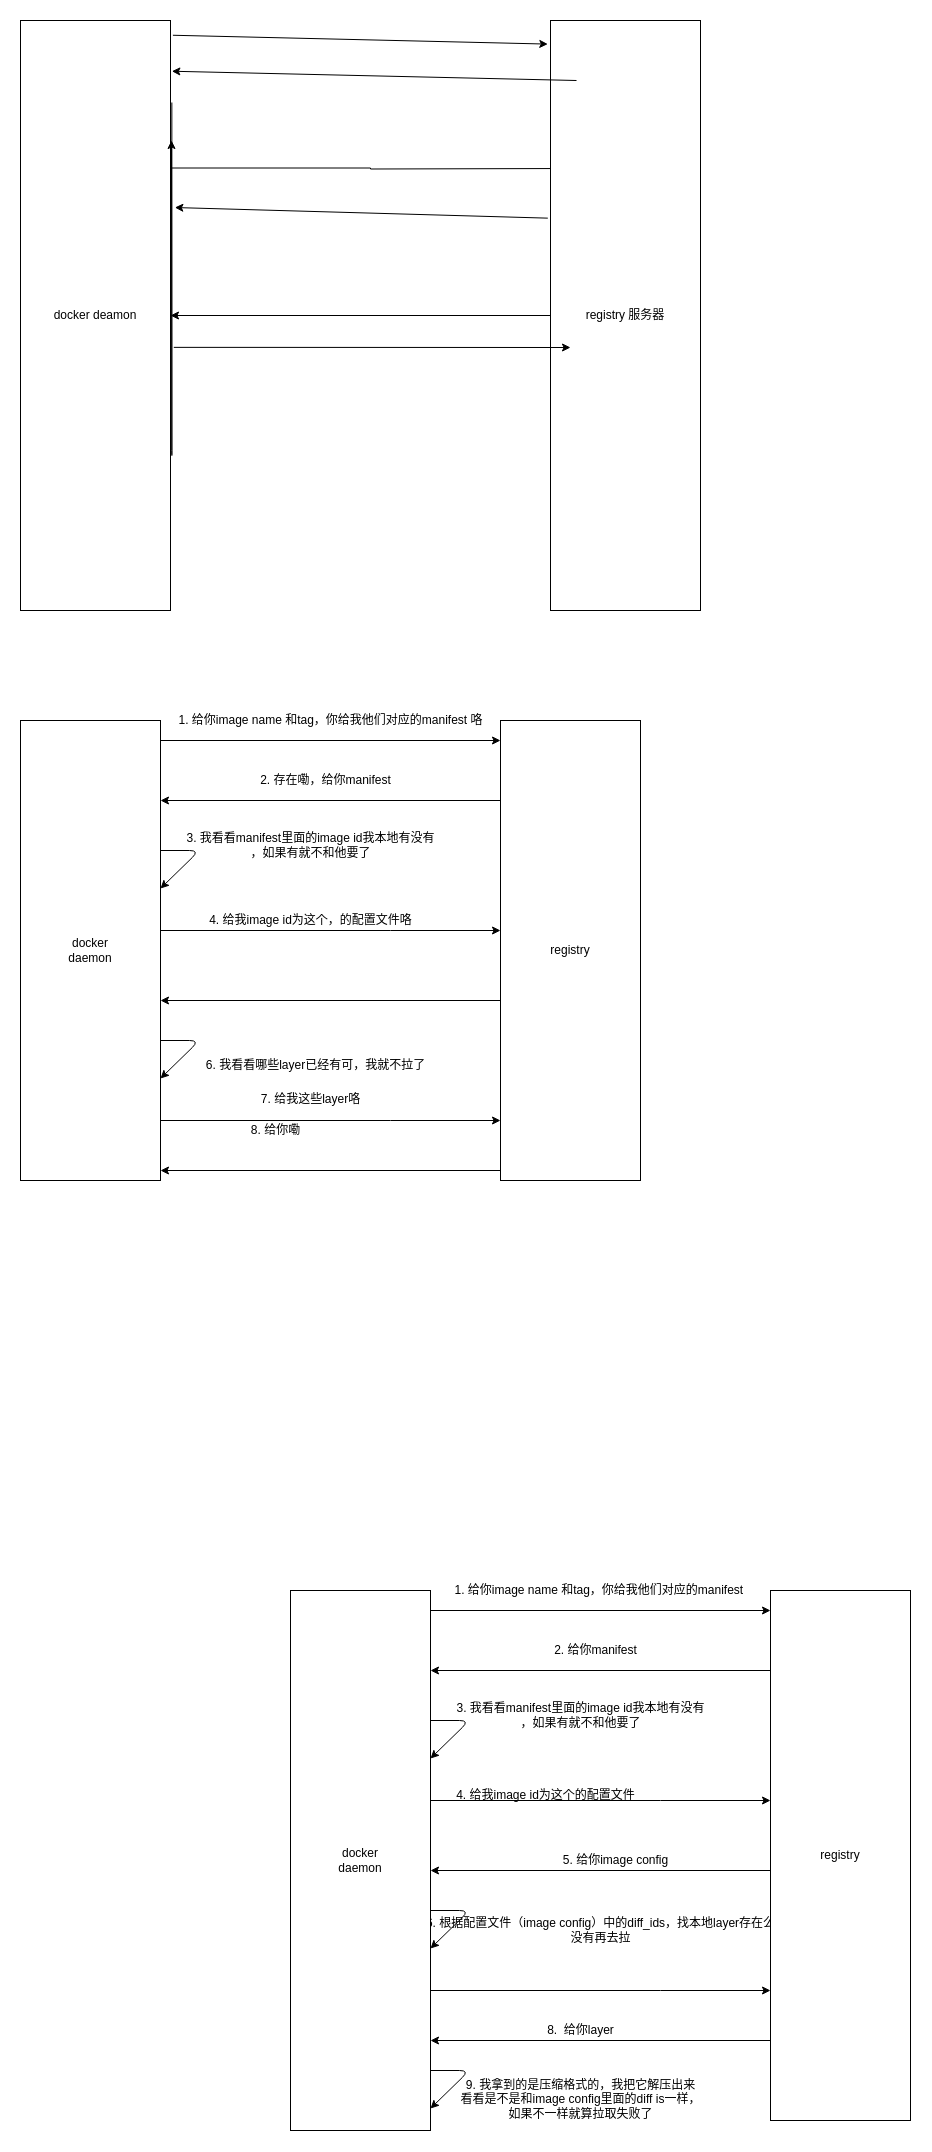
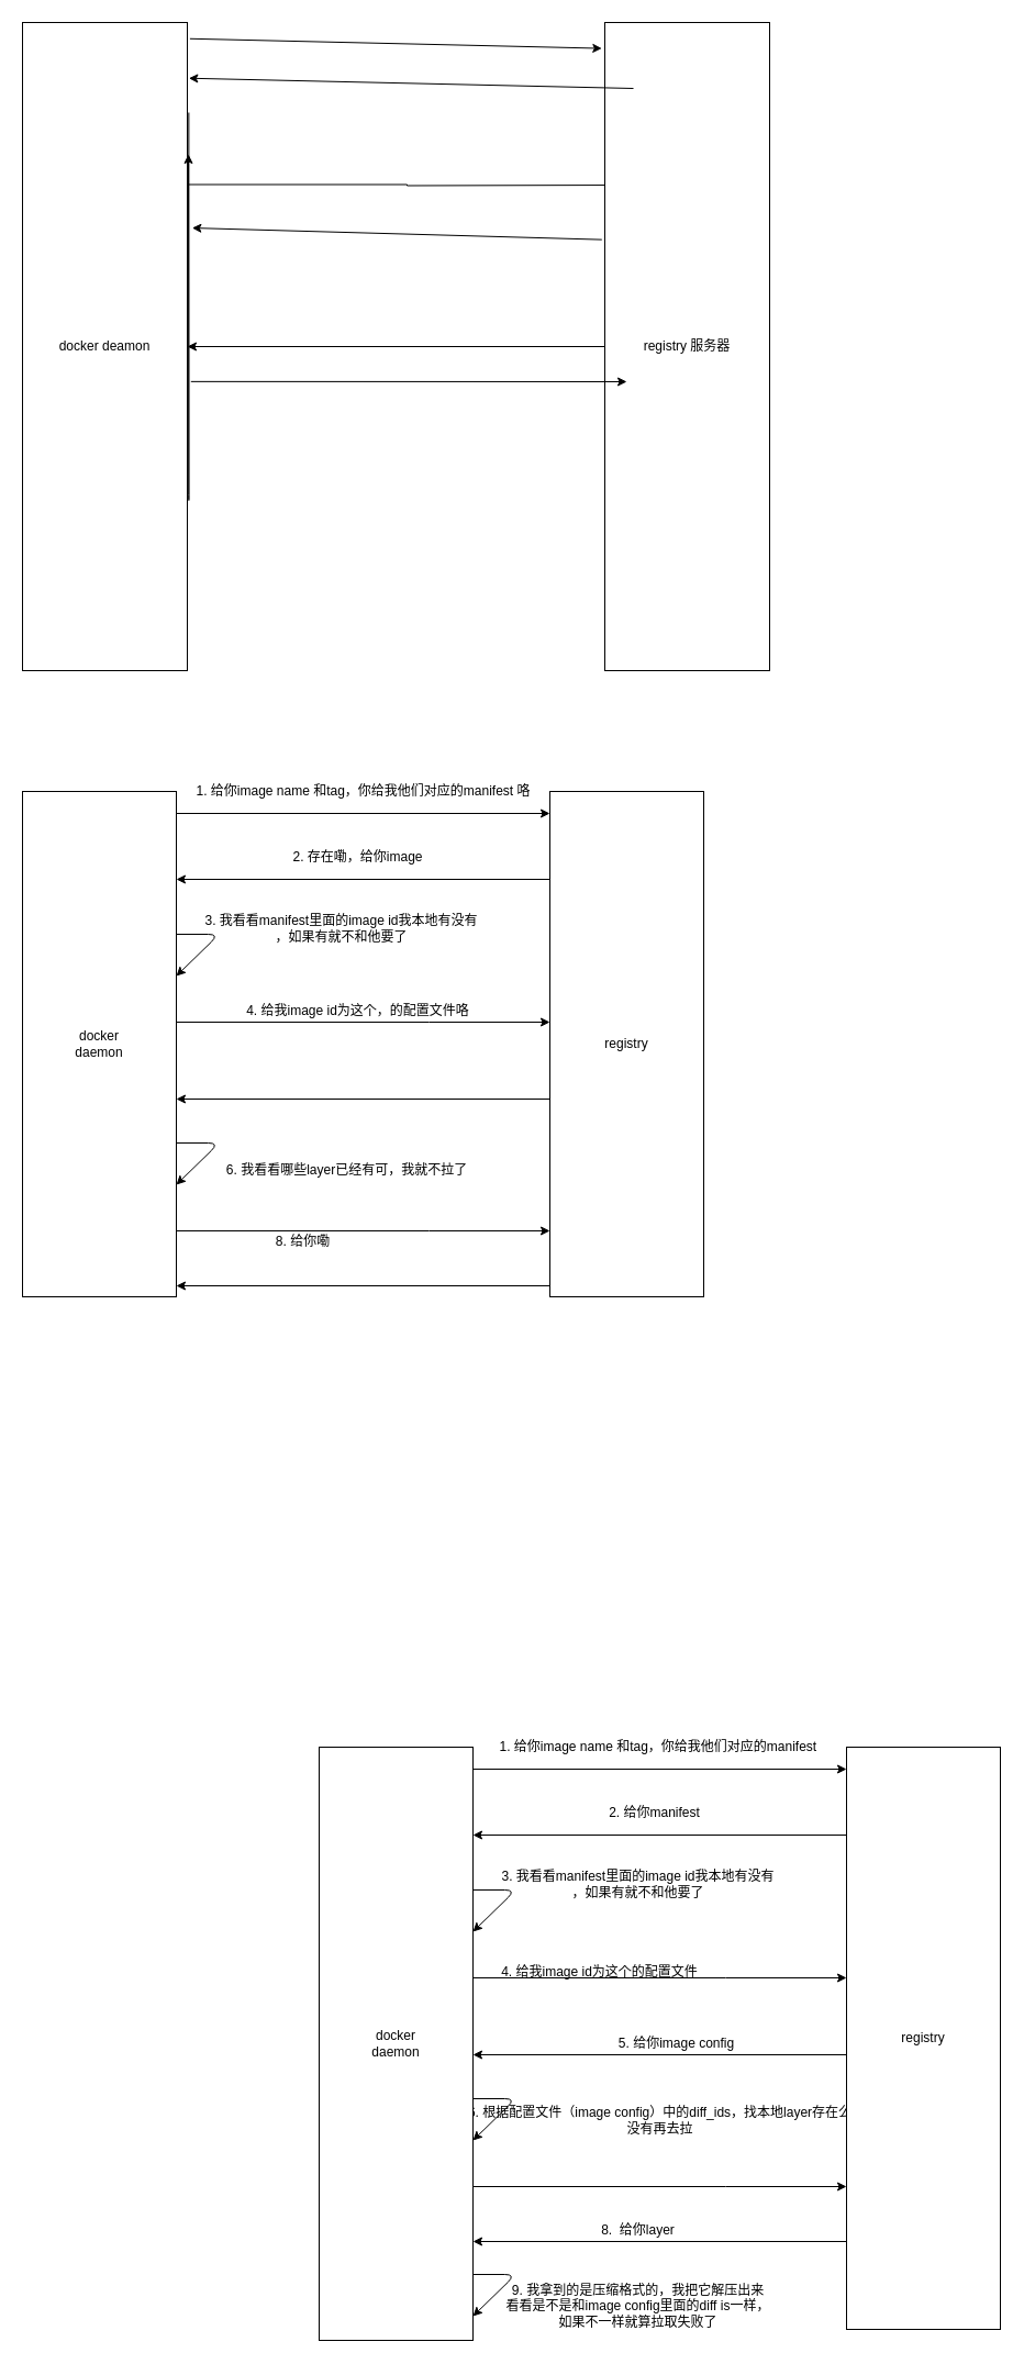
  <mxCell id="0" />
  <mxCell id="1" parent="0" />
  <mxCell id="2" style="edgeStyle=orthogonalEdgeStyle;rounded=0;orthogonalLoop=1;jettySize=auto;html=1;exitX=1;exitY=0.25;exitDx=0;exitDy=0;" edge="1" parent="1" source="3"><mxGeometry relative="1" as="geometry"><mxPoint x="570" y="168" as="targetPoint" /></mxGeometry></mxCell>
  <mxCell id="3" value="docker deamon" style="rounded=0;whiteSpace=wrap;html=1;" vertex="1" parent="1"><mxGeometry x="20" y="20" width="150" height="590" as="geometry" /></mxCell>
  <mxCell id="4" value="" style="edgeStyle=orthogonalEdgeStyle;rounded=0;orthogonalLoop=1;jettySize=auto;html=1;entryX=1;entryY=0.5;entryDx=0;entryDy=0;" edge="1" parent="1" source="5" target="3"><mxGeometry relative="1" as="geometry"><mxPoint x="470" y="315" as="targetPoint" /></mxGeometry></mxCell>
  <mxCell id="5" value="registry 服务器" style="rounded=0;whiteSpace=wrap;html=1;" vertex="1" parent="1"><mxGeometry x="550" y="20" width="150" height="590" as="geometry" /></mxCell>
  <mxCell id="6" value="" style="endArrow=classic;html=1;exitX=1.016;exitY=0.025;exitDx=0;exitDy=0;exitPerimeter=0;entryX=-0.018;entryY=0.04;entryDx=0;entryDy=0;entryPerimeter=0;" edge="1" parent="1" source="3" target="5"><mxGeometry width="50" height="50" relative="1" as="geometry"><mxPoint x="200" y="80" as="sourcePoint" /><mxPoint x="250" y="30" as="targetPoint" /></mxGeometry></mxCell>
  <mxCell id="7" value="1. 给你image name 和tag，你给我他们对应的manifest 咯" style="text;html=1;align=center;verticalAlign=middle;resizable=0;points=[];;autosize=1;" vertex="1" parent="1"><mxGeometry x="155" y="710" width="350" height="20" as="geometry" /></mxCell>
  <mxCell id="8" value="" style="endArrow=classic;html=1;entryX=1.009;entryY=0.086;entryDx=0;entryDy=0;entryPerimeter=0;" edge="1" parent="1" target="3"><mxGeometry width="50" height="50" relative="1" as="geometry"><mxPoint x="576" y="80" as="sourcePoint" /><mxPoint x="190" y="80" as="targetPoint" /></mxGeometry></mxCell>
- <mxCell id="9" value="2. 存在嘞，给你manifest" style="text;html=1;align=center;verticalAlign=middle;resizable=0;points=[];;autosize=1;" vertex="1" parent="1"><mxGeometry x="245" y="770" width="160" height="20" as="geometry" /></mxCell>
+ <mxCell id="9" value="2. 存在嘞，给你image" style="text;html=1;align=center;verticalAlign=middle;resizable=0;points=[];;autosize=1;" vertex="1" parent="1"><mxGeometry x="245" y="770" width="160" height="20" as="geometry" /></mxCell>
  <mxCell id="10" value="" style="edgeStyle=elbowEdgeStyle;elbow=vertical;endArrow=classic;html=1;exitX=1.009;exitY=0.139;exitDx=0;exitDy=0;exitPerimeter=0;" edge="1" parent="1" source="3"><mxGeometry width="50" height="50" relative="1" as="geometry"><mxPoint x="210" y="140" as="sourcePoint" /><mxPoint x="171" y="140" as="targetPoint" /><Array as="points"><mxPoint x="200" y="460" /><mxPoint x="210" y="102" /><mxPoint x="250" y="102" /></Array></mxGeometry></mxCell>
  <mxCell id="11" value="3. 我看看manifest里面的image id我本地有没有&lt;br&gt;，如果有就不和他要了" style="text;html=1;align=center;verticalAlign=middle;resizable=0;points=[];;autosize=1;" vertex="1" parent="1"><mxGeometry x="165" y="830" width="290" height="30" as="geometry" /></mxCell>
- <mxCell id="12" value="4. 给我image id为这个，的配置文件咯" style="text;html=1;align=center;verticalAlign=middle;resizable=0;points=[];;autosize=1;" vertex="1" parent="1"><mxGeometry x="190" y="910" width="240" height="20" as="geometry" /></mxCell>
+ <mxCell id="12" value="4. 给我image id为这个，的配置文件咯" style="text;html=1;align=center;verticalAlign=middle;resizable=0;points=[];;autosize=1;" vertex="1" parent="1"><mxGeometry x="205" y="910" width="240" height="20" as="geometry" /></mxCell>
  <mxCell id="13" value="" style="endArrow=classic;html=1;exitX=-0.018;exitY=0.335;exitDx=0;exitDy=0;exitPerimeter=0;entryX=1.029;entryY=0.317;entryDx=0;entryDy=0;entryPerimeter=0;" edge="1" parent="1" source="5" target="3"><mxGeometry width="50" height="50" relative="1" as="geometry"><mxPoint x="320" y="280" as="sourcePoint" /><mxPoint x="370" y="230" as="targetPoint" /></mxGeometry></mxCell>
  <mxCell id="14" value="" style="edgeStyle=elbowEdgeStyle;elbow=vertical;endArrow=classic;html=1;exitX=1.009;exitY=0.139;exitDx=0;exitDy=0;exitPerimeter=0;" edge="1" parent="1"><mxGeometry width="50" height="50" relative="1" as="geometry"><mxPoint x="160" y="850" as="sourcePoint" /><mxPoint x="160" y="888" as="targetPoint" /><Array as="points"><mxPoint x="199" y="850" /><mxPoint x="239" y="850" /></Array></mxGeometry></mxCell>
  <mxCell id="15" value="6. 我看看哪些layer已经有可，我就不拉了" style="text;html=1;align=center;verticalAlign=middle;resizable=0;points=[];;autosize=1;" vertex="1" parent="1"><mxGeometry x="185" y="1055" width="260" height="20" as="geometry" /></mxCell>
  <mxCell id="16" value="" style="endArrow=classic;html=1;exitX=1.022;exitY=0.554;exitDx=0;exitDy=0;exitPerimeter=0;" edge="1" parent="1" source="3"><mxGeometry width="50" height="50" relative="1" as="geometry"><mxPoint x="220" y="380" as="sourcePoint" /><mxPoint x="570" y="347" as="targetPoint" /></mxGeometry></mxCell>
- <mxCell id="17" value="7. 给我这些layer咯" style="text;html=1;align=center;verticalAlign=middle;resizable=0;points=[];;autosize=1;" vertex="1" parent="1"><mxGeometry x="245" y="1089" width="130" height="20" as="geometry" /></mxCell>
  <mxCell id="18" value="" style="edgeStyle=orthogonalEdgeStyle;rounded=0;orthogonalLoop=1;jettySize=auto;html=1;" edge="1" parent="1" source="19" target="21"><mxGeometry relative="1" as="geometry"><Array as="points"><mxPoint x="390" y="930" /><mxPoint x="390" y="930" /></Array></mxGeometry></mxCell>
  <mxCell id="19" value="docker&lt;br&gt;daemon" style="rounded=0;whiteSpace=wrap;html=1;" vertex="1" parent="1"><mxGeometry x="20" y="720" width="140" height="460" as="geometry" /></mxCell>
  <mxCell id="20" value="" style="edgeStyle=orthogonalEdgeStyle;rounded=0;orthogonalLoop=1;jettySize=auto;html=1;" edge="1" parent="1" source="21"><mxGeometry relative="1" as="geometry"><mxPoint x="160" y="800" as="targetPoint" /><Array as="points"><mxPoint x="160" y="800" /></Array></mxGeometry></mxCell>
  <mxCell id="21" value="registry" style="rounded=0;whiteSpace=wrap;html=1;" vertex="1" parent="1"><mxGeometry x="500" y="720" width="140" height="460" as="geometry" /></mxCell>
  <mxCell id="22" value="" style="edgeStyle=orthogonalEdgeStyle;rounded=0;orthogonalLoop=1;jettySize=auto;html=1;" edge="1" parent="1"><mxGeometry relative="1" as="geometry"><mxPoint x="160" y="740" as="sourcePoint" /><mxPoint x="500" y="740" as="targetPoint" /></mxGeometry></mxCell>
  <mxCell id="23" value="" style="edgeStyle=orthogonalEdgeStyle;rounded=0;orthogonalLoop=1;jettySize=auto;html=1;" edge="1" parent="1"><mxGeometry relative="1" as="geometry"><mxPoint x="500" y="1000" as="sourcePoint" /><mxPoint x="160" y="1000" as="targetPoint" /><Array as="points"><mxPoint x="160" y="1000" /></Array></mxGeometry></mxCell>
  <mxCell id="24" value="" style="edgeStyle=elbowEdgeStyle;elbow=vertical;endArrow=classic;html=1;exitX=1.009;exitY=0.139;exitDx=0;exitDy=0;exitPerimeter=0;" edge="1" parent="1"><mxGeometry width="50" height="50" relative="1" as="geometry"><mxPoint x="160" y="1040" as="sourcePoint" /><mxPoint x="160" y="1078" as="targetPoint" /><Array as="points"><mxPoint x="199" y="1040" /><mxPoint x="239" y="1040" /></Array></mxGeometry></mxCell>
  <mxCell id="25" value="" style="edgeStyle=orthogonalEdgeStyle;rounded=0;orthogonalLoop=1;jettySize=auto;html=1;" edge="1" parent="1"><mxGeometry relative="1" as="geometry"><mxPoint x="160" y="1120" as="sourcePoint" /><mxPoint x="500" y="1120" as="targetPoint" /><Array as="points"><mxPoint x="390" y="1120" /><mxPoint x="390" y="1120" /></Array></mxGeometry></mxCell>
  <mxCell id="26" value="" style="edgeStyle=orthogonalEdgeStyle;rounded=0;orthogonalLoop=1;jettySize=auto;html=1;" edge="1" parent="1"><mxGeometry relative="1" as="geometry"><mxPoint x="500" y="1170" as="sourcePoint" /><mxPoint x="160" y="1170" as="targetPoint" /><Array as="points"><mxPoint x="160" y="1170" /></Array></mxGeometry></mxCell>
  <mxCell id="27" value="8. 给你嘞" style="text;html=1;align=center;verticalAlign=middle;resizable=0;points=[];;autosize=1;" vertex="1" parent="1"><mxGeometry x="240" y="1120" width="70" height="20" as="geometry" /></mxCell>
  <mxCell id="28" value="1. 给你image name 和tag，你给我他们对应的manifest&amp;nbsp;" style="text;html=1;align=center;verticalAlign=middle;resizable=0;points=[];;autosize=1;" vertex="1" parent="1"><mxGeometry x="430" y="1580" width="340" height="20" as="geometry" /></mxCell>
  <mxCell id="29" value="2. 给你manifest" style="text;html=1;align=center;verticalAlign=middle;resizable=0;points=[];;autosize=1;" vertex="1" parent="1"><mxGeometry x="540" y="1640" width="110" height="20" as="geometry" /></mxCell>
  <mxCell id="30" value="3. 我看看manifest里面的image id我本地有没有&lt;br&gt;，如果有就不和他要了" style="text;html=1;align=center;verticalAlign=middle;resizable=0;points=[];;autosize=1;" vertex="1" parent="1"><mxGeometry x="435" y="1700" width="290" height="30" as="geometry" /></mxCell>
  <mxCell id="31" value="4. 给我image id为这个的配置文件" style="text;html=1;align=center;verticalAlign=middle;resizable=0;points=[];;autosize=1;" vertex="1" parent="1"><mxGeometry x="440" y="1785" width="210" height="20" as="geometry" /></mxCell>
  <mxCell id="32" value="5. 给你image config" style="text;html=1;align=center;verticalAlign=middle;resizable=0;points=[];;autosize=1;" vertex="1" parent="1"><mxGeometry x="550" y="1850" width="130" height="20" as="geometry" /></mxCell>
  <mxCell id="33" value="" style="edgeStyle=elbowEdgeStyle;elbow=vertical;endArrow=classic;html=1;exitX=1.009;exitY=0.139;exitDx=0;exitDy=0;exitPerimeter=0;" edge="1" parent="1"><mxGeometry width="50" height="50" relative="1" as="geometry"><mxPoint x="430" y="1720" as="sourcePoint" /><mxPoint x="430" y="1758" as="targetPoint" /><Array as="points"><mxPoint x="469" y="1720" /><mxPoint x="509" y="1720" /></Array></mxGeometry></mxCell>
  <mxCell id="34" value="6. 根据配置文件（image config）中的diff_ids，找本地layer存在么&lt;br&gt;没有再去拉" style="text;html=1;align=center;verticalAlign=middle;resizable=0;points=[];;autosize=1;" vertex="1" parent="1"><mxGeometry x="400" y="1915" width="400" height="30" as="geometry" /></mxCell>
  <mxCell id="35" value="" style="edgeStyle=orthogonalEdgeStyle;rounded=0;orthogonalLoop=1;jettySize=auto;html=1;" edge="1" source="36" target="38" parent="1"><mxGeometry relative="1" as="geometry"><Array as="points"><mxPoint x="660" y="1800" /><mxPoint x="660" y="1800" /></Array></mxGeometry></mxCell>
  <mxCell id="36" value="docker&lt;br&gt;daemon" style="rounded=0;whiteSpace=wrap;html=1;" vertex="1" parent="1"><mxGeometry x="290" y="1590" width="140" height="540" as="geometry" /></mxCell>
  <mxCell id="37" value="" style="edgeStyle=orthogonalEdgeStyle;rounded=0;orthogonalLoop=1;jettySize=auto;html=1;" edge="1" source="38" parent="1"><mxGeometry relative="1" as="geometry"><mxPoint x="430" y="1670" as="targetPoint" /><Array as="points"><mxPoint x="430" y="1670" /></Array></mxGeometry></mxCell>
  <mxCell id="38" value="registry" style="rounded=0;whiteSpace=wrap;html=1;" vertex="1" parent="1"><mxGeometry x="770" y="1590" width="140" height="530" as="geometry" /></mxCell>
  <mxCell id="39" value="" style="edgeStyle=orthogonalEdgeStyle;rounded=0;orthogonalLoop=1;jettySize=auto;html=1;" edge="1" parent="1"><mxGeometry relative="1" as="geometry"><mxPoint x="430" y="1610" as="sourcePoint" /><mxPoint x="770" y="1610" as="targetPoint" /></mxGeometry></mxCell>
  <mxCell id="40" value="" style="edgeStyle=orthogonalEdgeStyle;rounded=0;orthogonalLoop=1;jettySize=auto;html=1;" edge="1" parent="1"><mxGeometry relative="1" as="geometry"><mxPoint x="770" y="1870" as="sourcePoint" /><mxPoint x="430" y="1870" as="targetPoint" /><Array as="points"><mxPoint x="430" y="1870" /></Array></mxGeometry></mxCell>
  <mxCell id="41" value="" style="edgeStyle=elbowEdgeStyle;elbow=vertical;endArrow=classic;html=1;exitX=1.009;exitY=0.139;exitDx=0;exitDy=0;exitPerimeter=0;" edge="1" parent="1"><mxGeometry width="50" height="50" relative="1" as="geometry"><mxPoint x="430" y="1910" as="sourcePoint" /><mxPoint x="430" y="1948" as="targetPoint" /><Array as="points"><mxPoint x="469" y="1910" /><mxPoint x="509" y="1910" /></Array></mxGeometry></mxCell>
  <mxCell id="42" value="" style="edgeStyle=orthogonalEdgeStyle;rounded=0;orthogonalLoop=1;jettySize=auto;html=1;" edge="1" parent="1"><mxGeometry relative="1" as="geometry"><mxPoint x="430" y="1990" as="sourcePoint" /><mxPoint x="770" y="1990" as="targetPoint" /><Array as="points"><mxPoint x="660" y="1990" /><mxPoint x="660" y="1990" /></Array></mxGeometry></mxCell>
  <mxCell id="43" value="" style="edgeStyle=orthogonalEdgeStyle;rounded=0;orthogonalLoop=1;jettySize=auto;html=1;" edge="1" parent="1"><mxGeometry relative="1" as="geometry"><mxPoint x="770" y="2040" as="sourcePoint" /><mxPoint x="430" y="2040" as="targetPoint" /><Array as="points"><mxPoint x="430" y="2040" /></Array></mxGeometry></mxCell>
  <mxCell id="44" value="8.&amp;nbsp; 给你layer" style="text;html=1;align=center;verticalAlign=middle;resizable=0;points=[];;autosize=1;" vertex="1" parent="1"><mxGeometry x="535" y="2020" width="90" height="20" as="geometry" /></mxCell>
  <mxCell id="45" value="" style="edgeStyle=elbowEdgeStyle;elbow=vertical;endArrow=classic;html=1;exitX=1.009;exitY=0.139;exitDx=0;exitDy=0;exitPerimeter=0;" edge="1" parent="1"><mxGeometry width="50" height="50" relative="1" as="geometry"><mxPoint x="430" y="2070" as="sourcePoint" /><mxPoint x="430" y="2108" as="targetPoint" /><Array as="points"><mxPoint x="469" y="2070" /><mxPoint x="509" y="2070" /></Array></mxGeometry></mxCell>
  <mxCell id="46" value="9. 我拿到的是压缩格式的，我把它解压出来&lt;br&gt;看看是不是和image config里面的diff is一样，&lt;br&gt;如果不一样就算拉取失败了" style="text;html=1;align=center;verticalAlign=middle;resizable=0;points=[];;autosize=1;" vertex="1" parent="1"><mxGeometry x="440" y="2074" width="280" height="50" as="geometry" /></mxCell>
